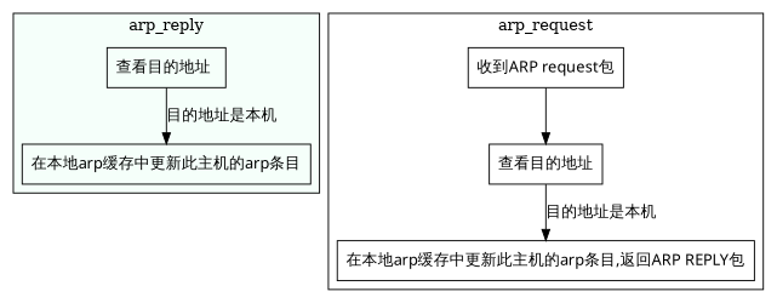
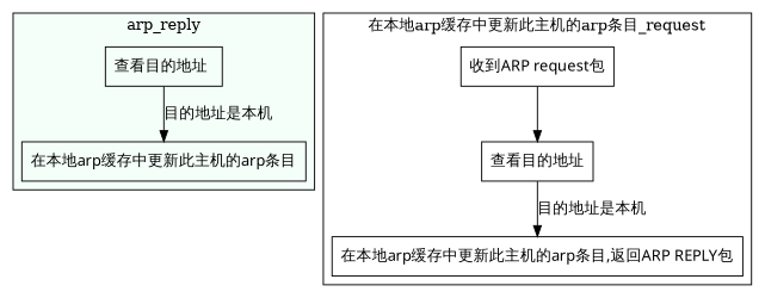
  digraph {
    node [fontname=FangSong shape=box]
    edge [fontname=FangSong]
    "查看目的地址 "
    "在本地arp缓存中更新此主机的arp条目"
    "收到ARP request包"
    "查看目的地址"
    "在本地arp缓存中更新此主机的arp条目,返回ARP REPLY包"
    subgraph cluster_1 {
      bgcolor=mintcream
      label=arp_reply
      "查看目的地址 "
      "在本地arp缓存中更新此主机的arp条目"
    }
    subgraph cluster_2 {
-     label=arp_request
+     label="在本地arp缓存中更新此主机的arp条目_request"
      "收到ARP request包"
      "查看目的地址"
      "在本地arp缓存中更新此主机的arp条目,返回ARP REPLY包"
    }
    "查看目的地址 " -> "在本地arp缓存中更新此主机的arp条目" [label="目的地址是本机"]
    "收到ARP request包" -> "查看目的地址"
    "查看目的地址" -> "在本地arp缓存中更新此主机的arp条目,返回ARP REPLY包" [label="目的地址是本机"]
  }
